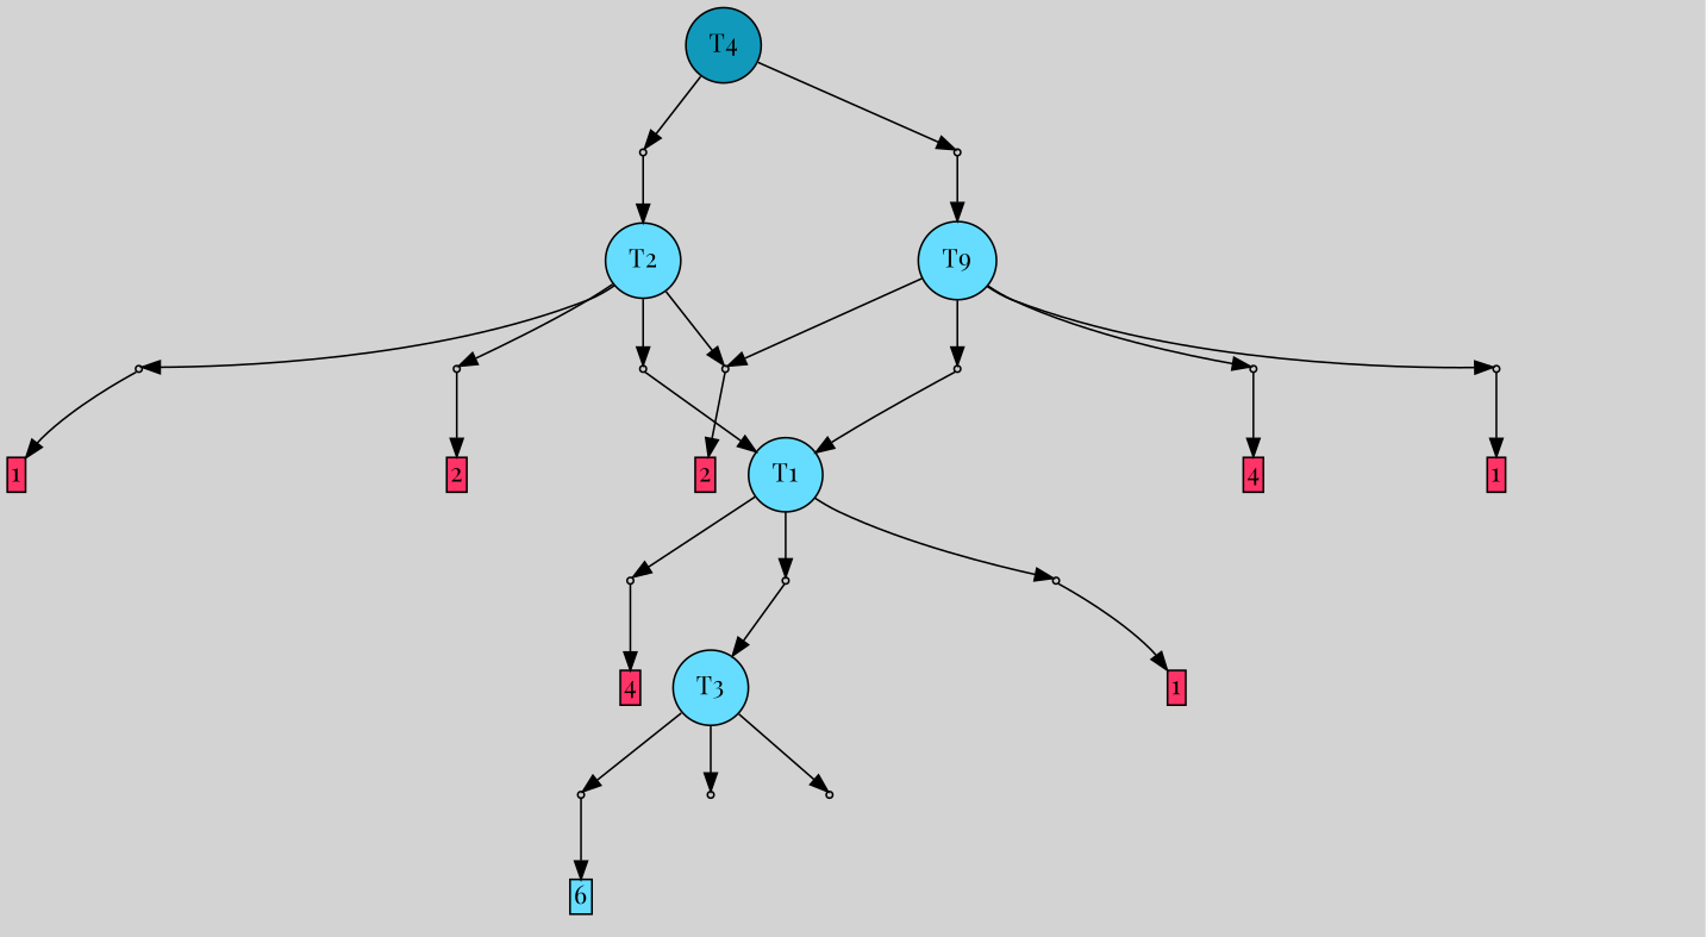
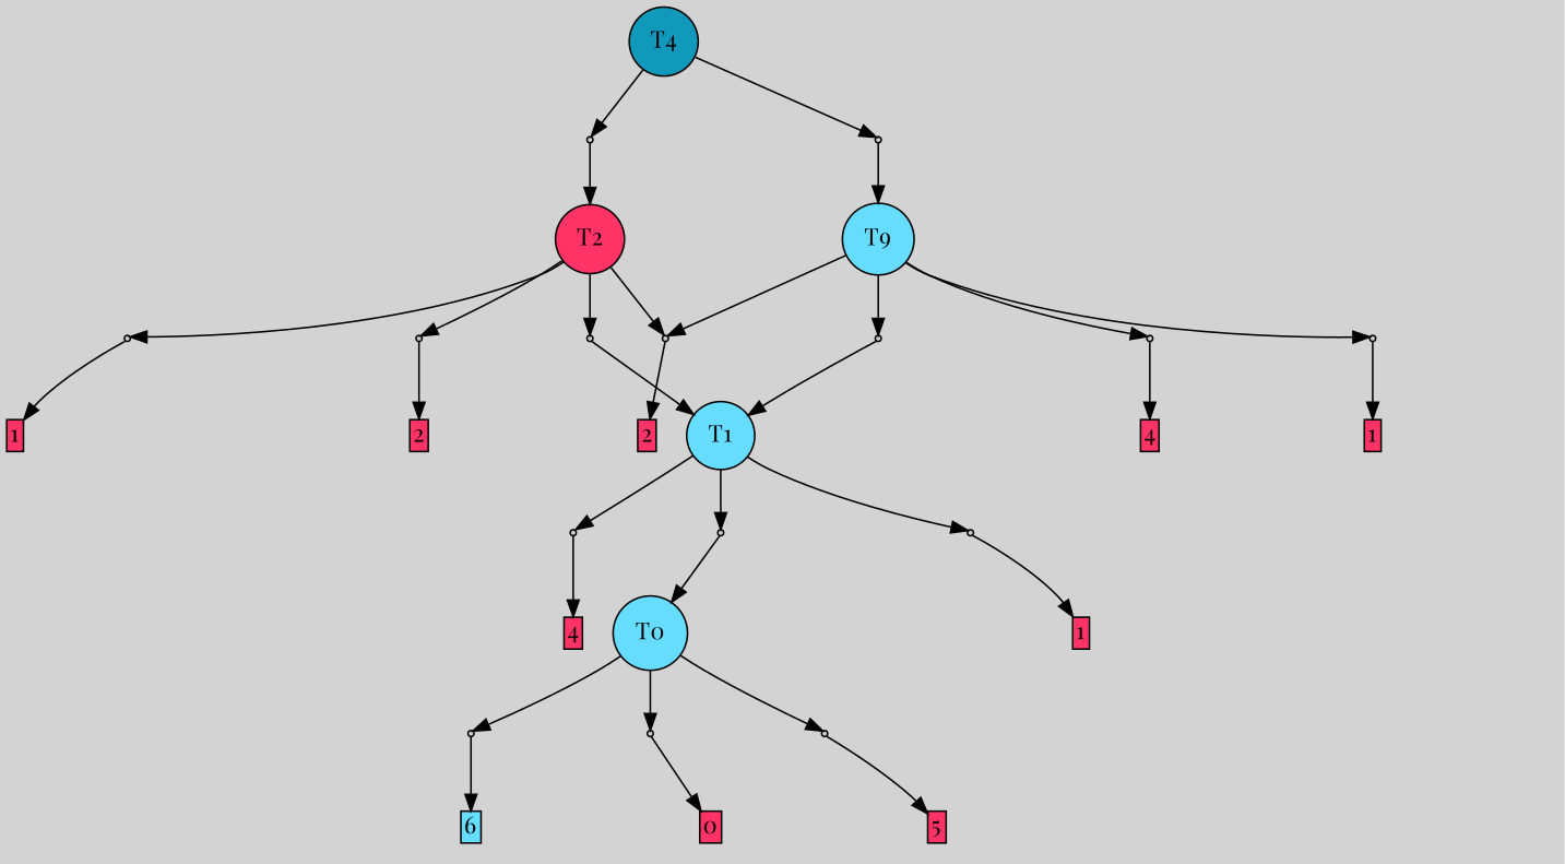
  digraph {
    bgcolor=lightgray
    fontname="Playfair Display"
    node [fontname="Playfair Display" shape=box style=filled]
    edge [fontname="Playfair Display"]
    T4 [fillcolor="#1199bb" shape=circle]
    P13 [fillcolor="#cccccc" shape=point]
    P14 [fillcolor="#cccccc" shape=point]
-   T0 [fillcolor="#66ddff" shape=circle label=T3]
+   T0 [fillcolor="#66ddff" shape=circle]
    P0 [fillcolor="#cccccc" shape=point]
    P1 [fillcolor="#cccccc" shape=point]
    P2 [fillcolor="#cccccc" shape=point]
    n8 [label="4|0&3|2#0|7&#92;n" style=invis]
    n9 [fillcolor="#66ddff" height=0 label=6 margin=0.03 width=0]
    n10 [label="0|0&0|0#3|0&#92;n" style=invis]
+   n11 [fillcolor="#ff3366" height=0 label=0 margin=0.03 width=0]
    n12 [label="4|0&3|1#2|2&#92;n" style=invis]
+   n13 [fillcolor="#ff3366" height=0 label=5 margin=0.03 width=0]
    T1 [fillcolor="#66ddff" shape=circle]
    P3 [fillcolor="#cccccc" shape=point]
    P4 [fillcolor="#cccccc" shape=point]
    P5 [fillcolor="#cccccc" shape=point]
    n18 [label="3|0&3|6#0|4&#92;n" style=invis]
    n19 [fillcolor="#ff3366" height=0 label=4 margin=0.03 width=0]
    n20 [label="1|0&0|4#4|2&#92;n" style=invis]
    n21 [label="2|0&3|1#2|4&#92;n" style=invis]
    n22 [fillcolor="#ff3366" height=0 label=1 margin=0.03 width=0]
-   T2 [fillcolor="#66ddff" shape=circle]
+   T2 [fillcolor="#ff3366" shape=circle]
    P6 [fillcolor="#cccccc" shape=point]
    P7 [fillcolor="#cccccc" shape=point]
    P8 [fillcolor="#cccccc" shape=point]
    P9 [fillcolor="#cccccc" shape=point]
    n28 [label="2|0&4|2#3|2&#92;n" style=invis]
    n29 [fillcolor="#ff3366" height=0 label=2 margin=0.03 width=0]
    n30 [label="1|0&0|4#4|2&#92;n" style=invis]
    n31 [label="2|0&4|4#3|7&#92;n" style=invis]
    n32 [fillcolor="#ff3366" height=0 label=1 margin=0.03 width=0]
    n33 [label="2|0&4|0#3|5&#92;n" style=invis]
    n34 [fillcolor="#ff3366" height=0 label=2 margin=0.03 width=0]
    n35 [fillcolor="#66ddff" label=T9 shape=circle]
    P10 [fillcolor="#cccccc" shape=point]
    P11 [fillcolor="#cccccc" shape=point]
    P12 [fillcolor="#cccccc" shape=point]
    n39 [label="2|0&4|4#3|7&#92;n" style=invis]
    n40 [fillcolor="#ff3366" height=0 label=1 margin=0.03 width=0]
    n41 [label="1|0&0|4#4|2&#92;n" style=invis]
    n42 [label="4|0&4|7#1|7&#92;n" style=invis]
    n43 [fillcolor="#ff3366" height=0 label=4 margin=0.03 width=0]
    n44 [label="2|0&4|3#4|1&#92;n" style=invis]
    n45 [label="3|0&3|6#0|1&#92;n" style=invis]
    subgraph sub_1 {
      rank=same
      T4
    }
    T4 -> P13
    T4 -> P14
    P13 -> T2
    P13 -> n44 [style=invis]
    P14 -> n35
    P14 -> n45 [style=invis]
    T0 -> P0
    T0 -> P1
    T0 -> P2
    P0 -> n8 [style=invis]
    P0 -> n9
    P1 -> n10 [style=invis]
+   P1 -> n11
    P2 -> n12 [style=invis]
+   P2 -> n13
    T1 -> P3
    T1 -> P4
    T1 -> P5
    P3 -> n18 [style=invis]
    P3 -> n19
    P4 -> T0
    P4 -> n20 [style=invis]
    P5 -> n21 [style=invis]
    P5 -> n22
    T2 -> P6
    T2 -> P7
    T2 -> P8
    T2 -> P9
    P6 -> n28 [style=invis]
    P6 -> n29
    P7 -> T1
    P7 -> n30 [style=invis]
    P8 -> n31 [style=invis]
    P8 -> n32
    P9 -> n33 [style=invis]
    P9 -> n34
    n35 -> P6
    n35 -> P10
    n35 -> P11
    n35 -> P12
    P10 -> n39 [style=invis]
    P10 -> n40
    P11 -> T1
    P11 -> n41 [style=invis]
    P12 -> n42 [style=invis]
    P12 -> n43
  }
